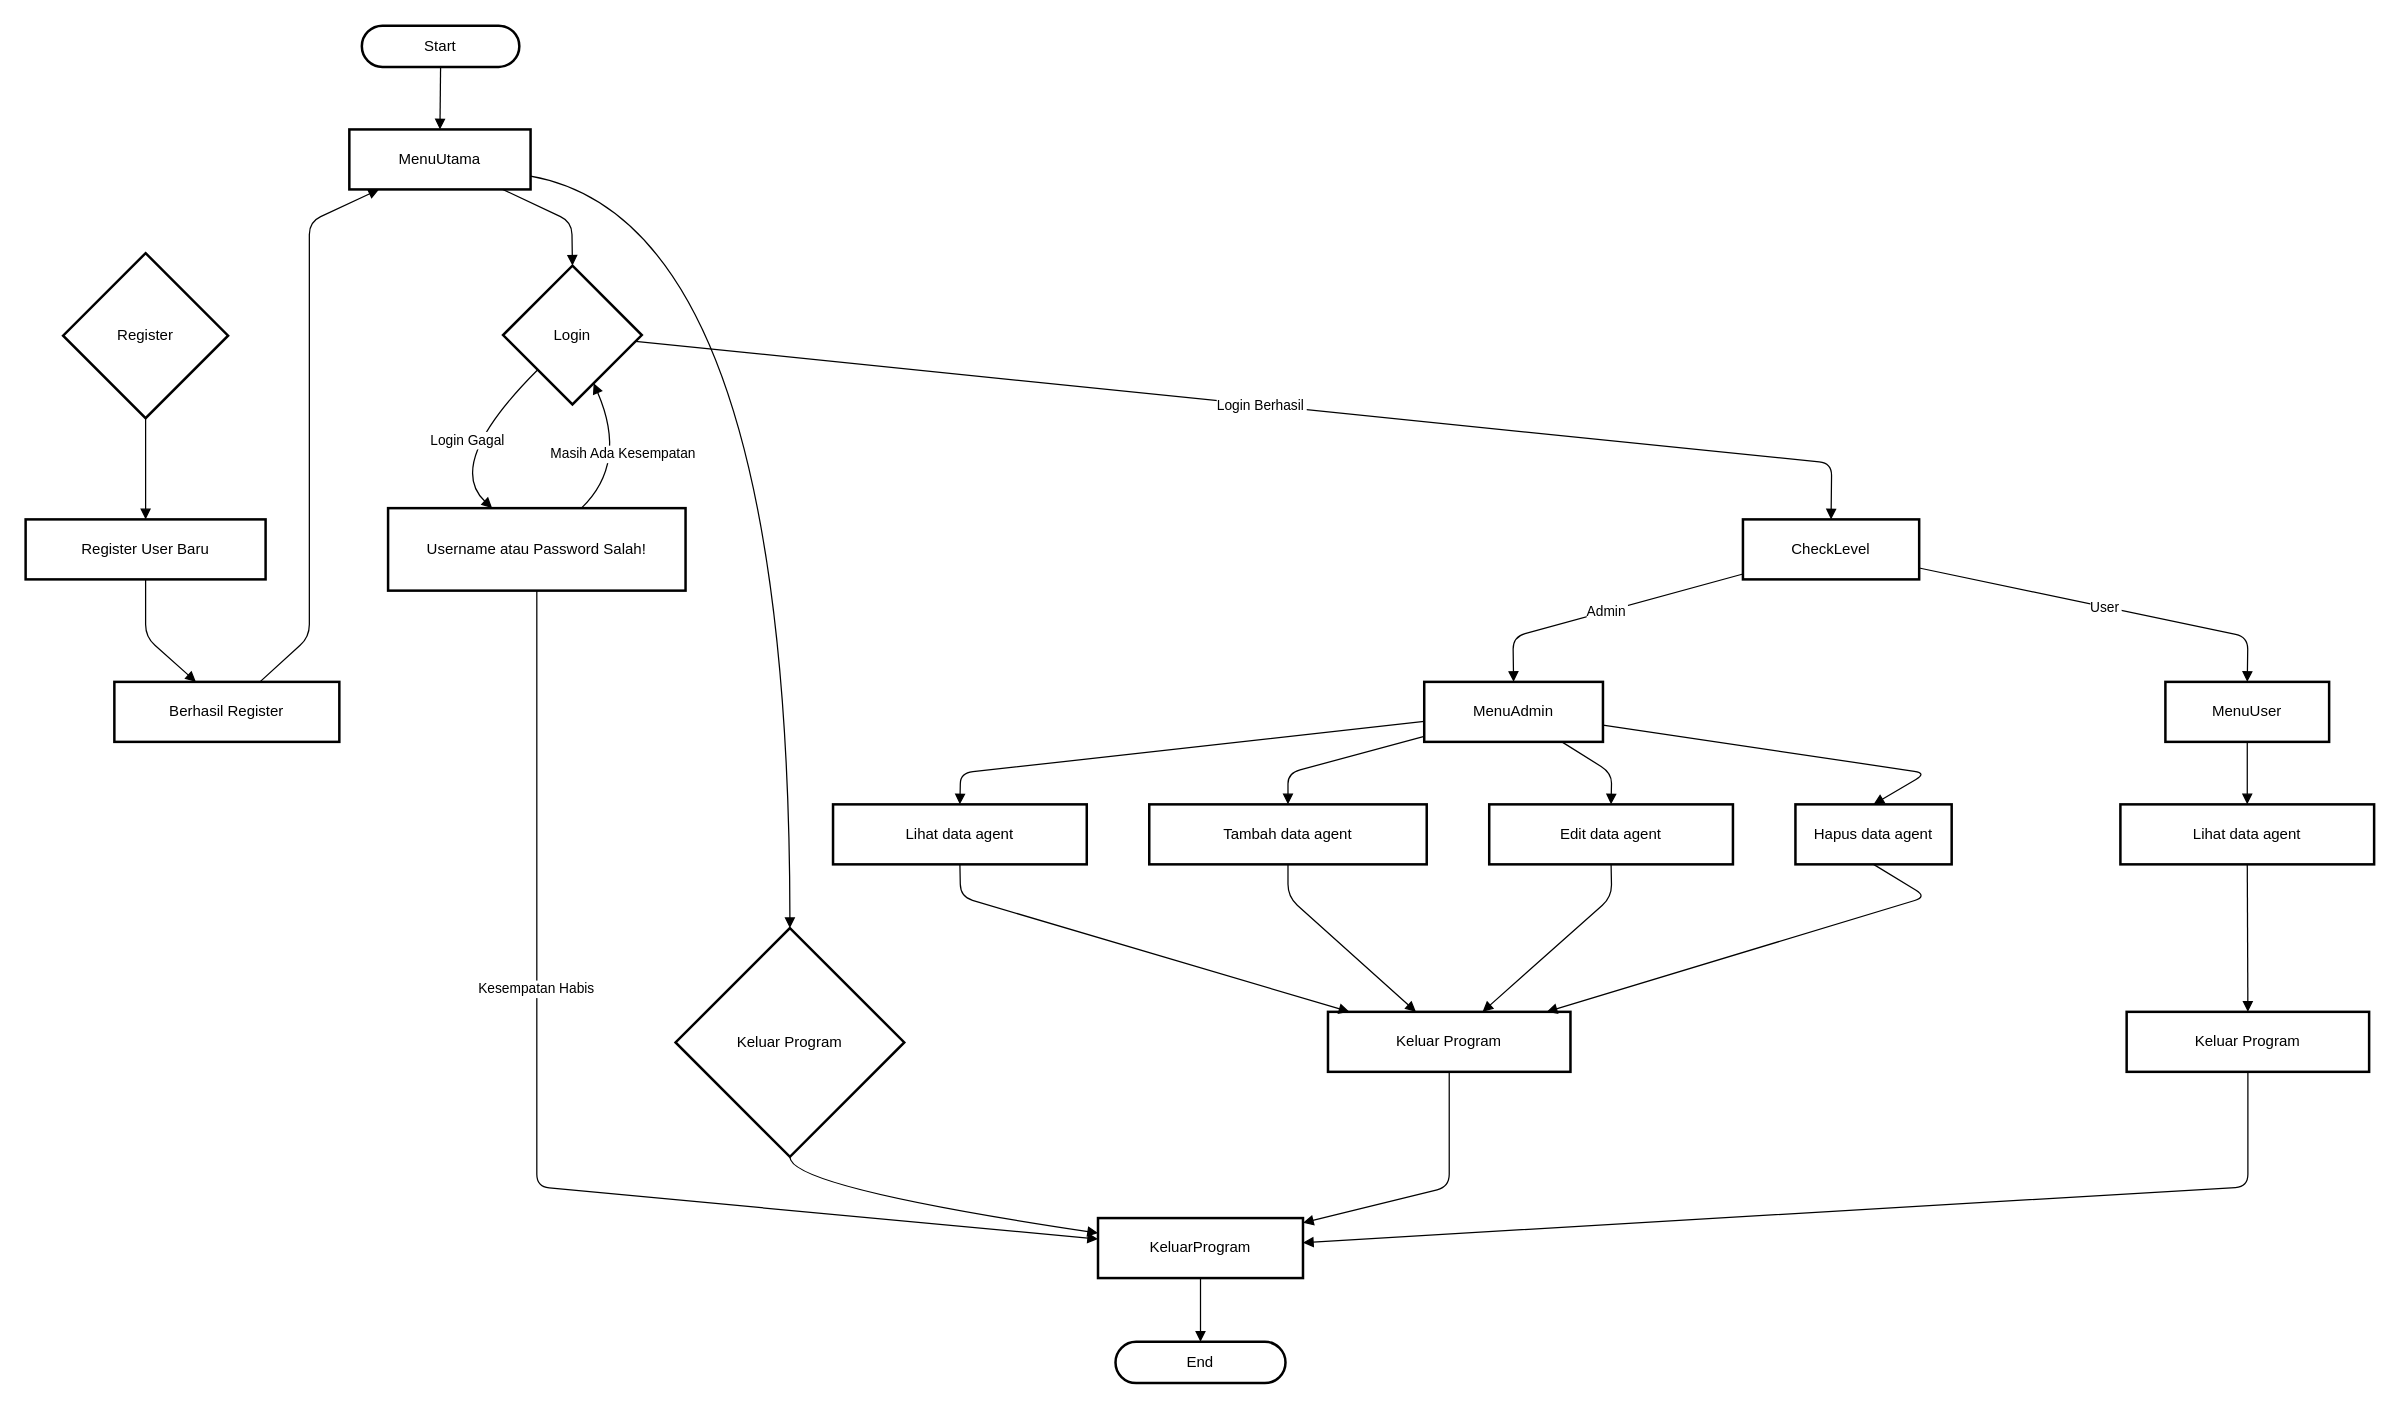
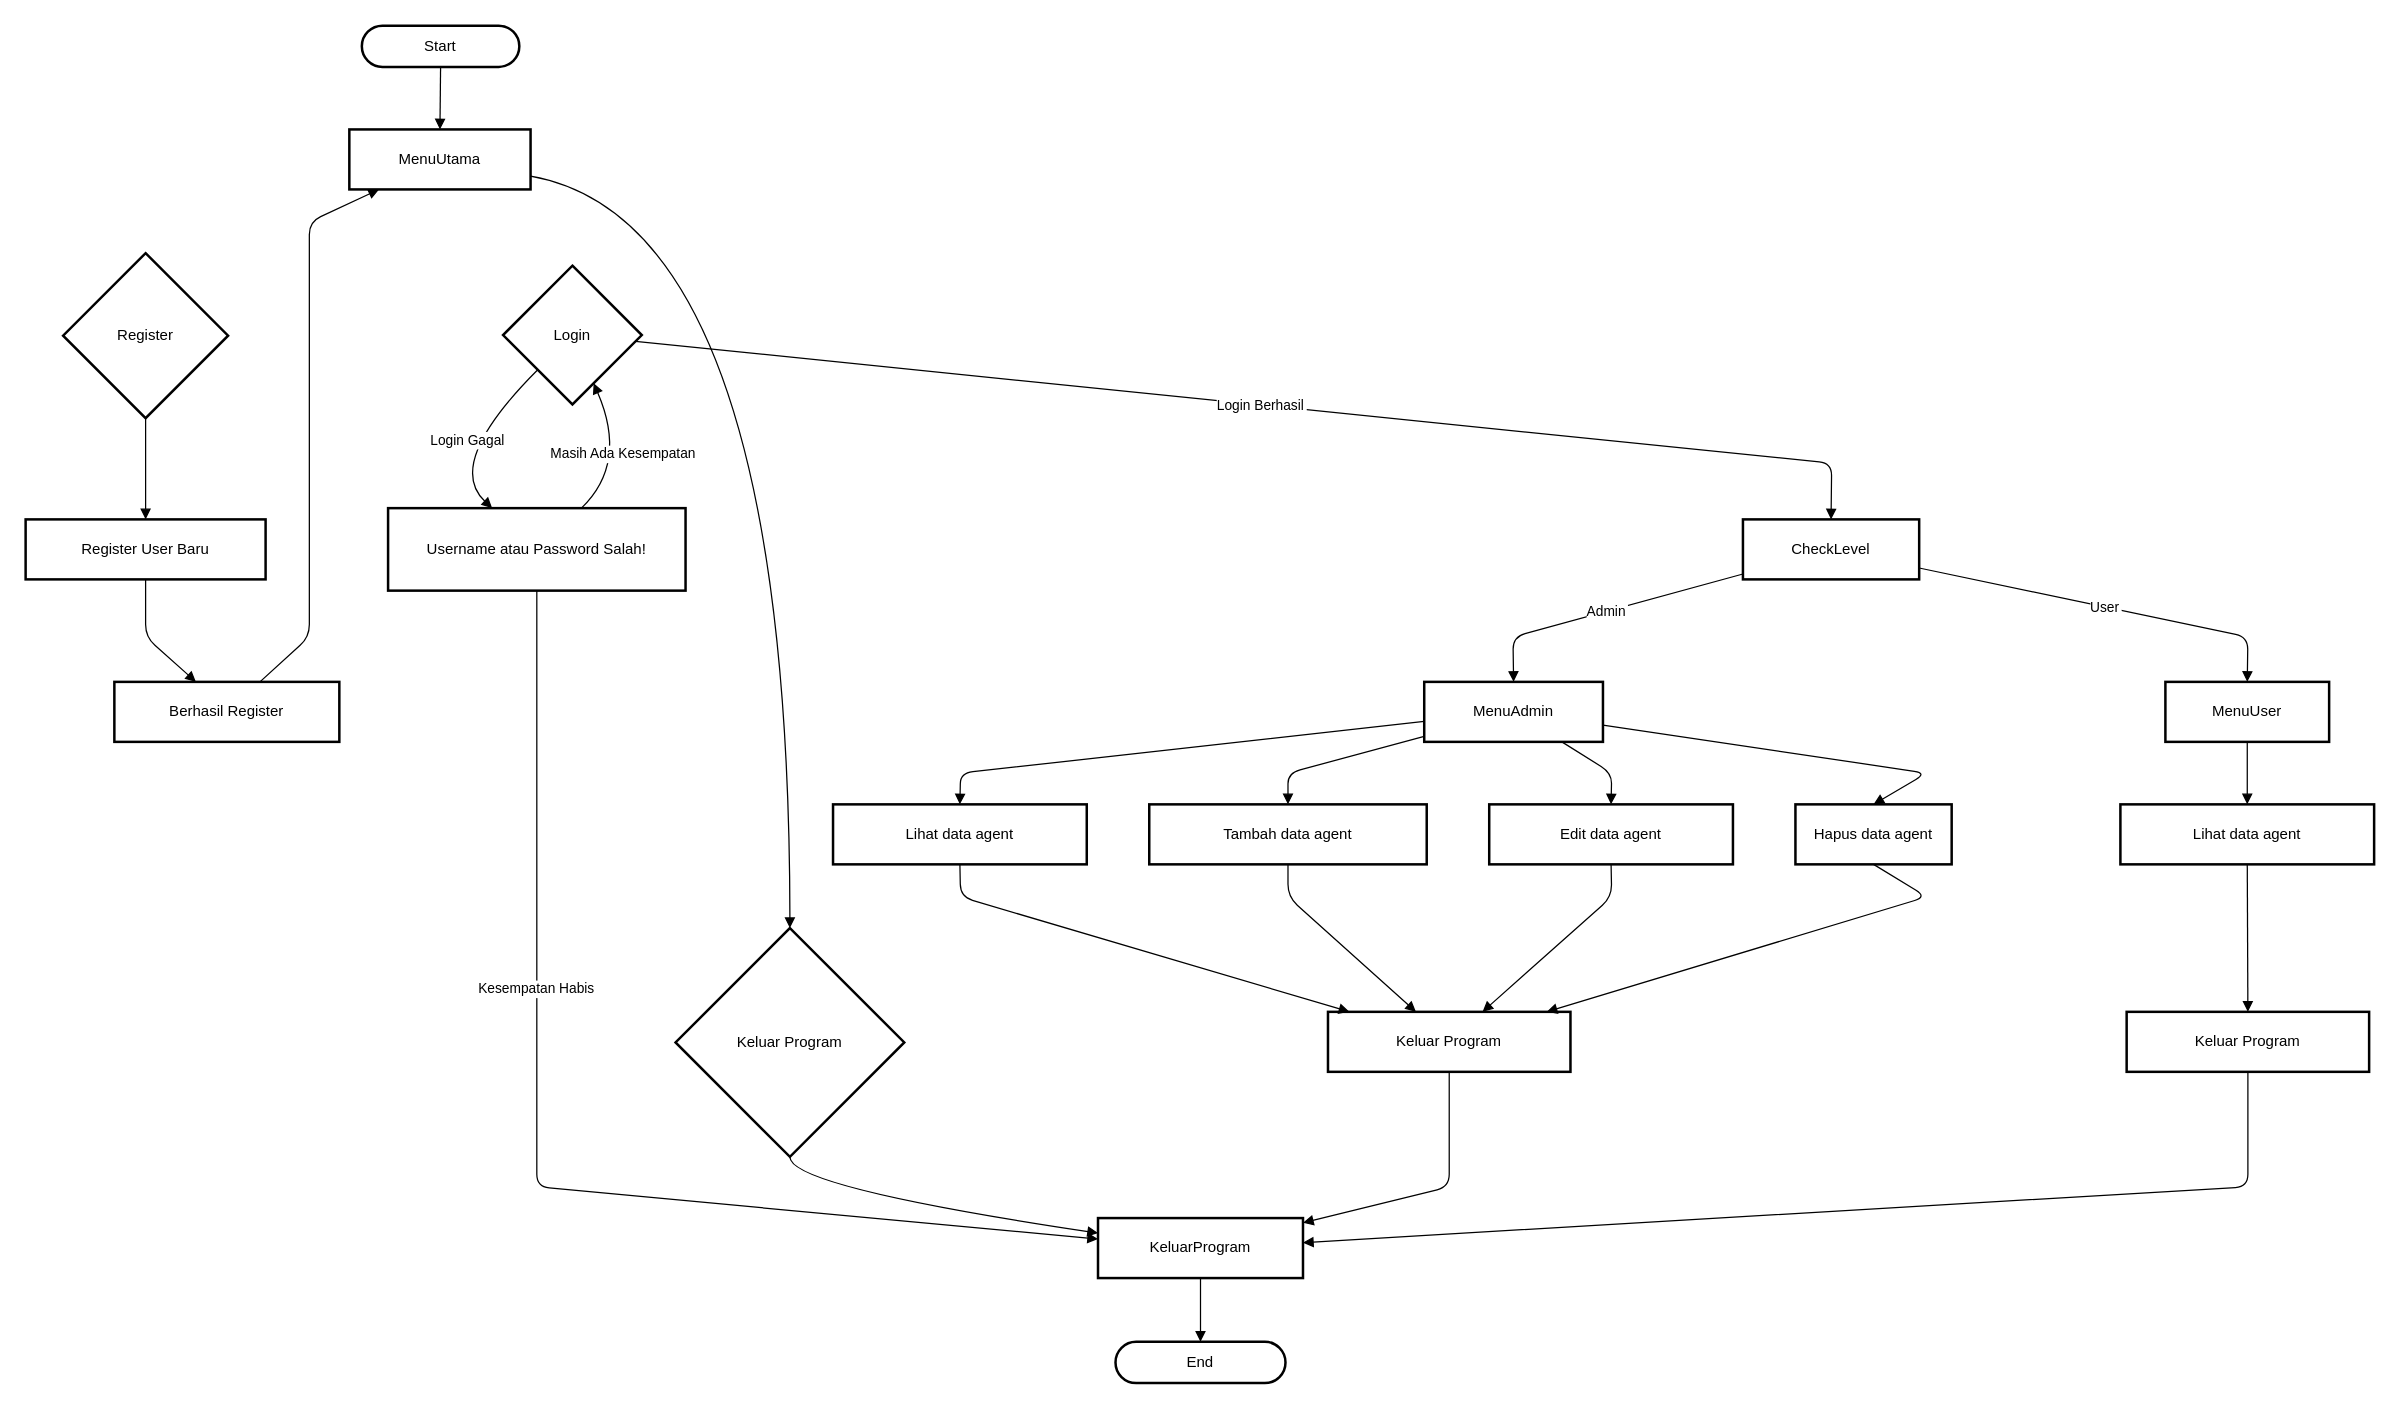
  <mxCell id="0" />
  <mxCell id="1" parent="0" />
  <mxCell id="2" value="Start" style="rounded=1;whiteSpace=wrap;arcSize=50;strokeWidth=2;" parent="1" vertex="1"><mxGeometry x="289" y="20" width="126" height="33" as="geometry" /></mxCell>
  <mxCell id="3" value="MenuUtama" style="whiteSpace=wrap;strokeWidth=2;" parent="1" vertex="1"><mxGeometry x="279" y="103" width="145" height="48" as="geometry" /></mxCell>
  <mxCell id="4" value="Login" style="rhombus;strokeWidth=2;whiteSpace=wrap;" parent="1" vertex="1"><mxGeometry x="402" y="212" width="111" height="111" as="geometry" /></mxCell>
  <mxCell id="5" value="Register" style="rhombus;strokeWidth=2;whiteSpace=wrap;" parent="1" vertex="1"><mxGeometry x="50" y="202" width="132" height="132" as="geometry" /></mxCell>
  <mxCell id="6" value="Keluar Program" style="rhombus;strokeWidth=2;whiteSpace=wrap;" parent="1" vertex="1"><mxGeometry x="540" y="742" width="183" height="183" as="geometry" /></mxCell>
  <mxCell id="7" value="CheckLevel" style="whiteSpace=wrap;strokeWidth=2;" parent="1" vertex="1"><mxGeometry x="1394" y="415" width="141" height="48" as="geometry" /></mxCell>
  <mxCell id="8" value="Username atau Password Salah!" style="whiteSpace=wrap;strokeWidth=2;" parent="1" vertex="1"><mxGeometry x="310" y="406" width="238" height="66" as="geometry" /></mxCell>
  <mxCell id="9" value="KeluarProgram" style="whiteSpace=wrap;strokeWidth=2;" parent="1" vertex="1"><mxGeometry x="878" y="974" width="164" height="48" as="geometry" /></mxCell>
  <mxCell id="10" value="Register User Baru" style="whiteSpace=wrap;strokeWidth=2;" parent="1" vertex="1"><mxGeometry x="20" y="415" width="192" height="48" as="geometry" /></mxCell>
  <mxCell id="11" value="Berhasil Register" style="whiteSpace=wrap;strokeWidth=2;" parent="1" vertex="1"><mxGeometry x="91" y="545" width="180" height="48" as="geometry" /></mxCell>
  <mxCell id="12" value="MenuAdmin" style="whiteSpace=wrap;strokeWidth=2;" parent="1" vertex="1"><mxGeometry x="1139" y="545" width="143" height="48" as="geometry" /></mxCell>
  <mxCell id="13" value="MenuUser" style="whiteSpace=wrap;strokeWidth=2;" parent="1" vertex="1"><mxGeometry x="1732" y="545" width="131" height="48" as="geometry" /></mxCell>
  <mxCell id="14" value="Lihat data agent" style="whiteSpace=wrap;strokeWidth=2;" parent="1" vertex="1"><mxGeometry x="666" y="643" width="203" height="48" as="geometry" /></mxCell>
  <mxCell id="15" value="Keluar Program" style="whiteSpace=wrap;strokeWidth=2;" parent="1" vertex="1"><mxGeometry x="1062" y="809" width="194" height="48" as="geometry" /></mxCell>
  <mxCell id="16" value="Tambah data agent" style="whiteSpace=wrap;strokeWidth=2;" parent="1" vertex="1"><mxGeometry x="919" y="643" width="222" height="48" as="geometry" /></mxCell>
  <mxCell id="17" value="Edit data agent" style="whiteSpace=wrap;strokeWidth=2;" parent="1" vertex="1"><mxGeometry x="1191" y="643" width="195" height="48" as="geometry" /></mxCell>
  <mxCell id="18" value="Hapus data agent" style="whiteSpace=wrap;strokeWidth=2;" parent="1" vertex="1"><mxGeometry x="1436" y="643" width="125" height="48" as="geometry" /></mxCell>
  <mxCell id="19" value="Lihat data agent" style="whiteSpace=wrap;strokeWidth=2;" parent="1" vertex="1"><mxGeometry x="1696" y="643" width="203" height="48" as="geometry" /></mxCell>
  <mxCell id="20" value="Keluar Program" style="whiteSpace=wrap;strokeWidth=2;" parent="1" vertex="1"><mxGeometry x="1701" y="809" width="194" height="48" as="geometry" /></mxCell>
  <mxCell id="21" value="End" style="rounded=1;whiteSpace=wrap;arcSize=50;strokeWidth=2;" parent="1" vertex="1"><mxGeometry x="892" y="1073" width="136" height="33" as="geometry" /></mxCell>
  <mxCell id="22" value="" style="curved=1;startArrow=none;endArrow=block;exitX=0.5;exitY=1.01;entryX=0.5;entryY=0.01;rounded=0;" parent="1" source="2" target="3" edge="1"><mxGeometry relative="1" as="geometry"><Array as="points" /></mxGeometry></mxCell>
- <mxCell id="23" value="" style="curved=0;startArrow=none;endArrow=block;exitX=0.86;exitY=1.02;entryX=0.5;entryY=0;rounded=1;" parent="1" source="3" target="4" edge="1"><mxGeometry relative="1" as="geometry"><Array as="points"><mxPoint x="457" y="177" /></Array></mxGeometry></mxCell>
  <mxCell id="24" value="" style="curved=1;startArrow=none;endArrow=block;exitX=1;exitY=0.78;entryX=0.5;entryY=0;rounded=0;" parent="1" source="3" target="6" edge="1"><mxGeometry relative="1" as="geometry"><Array as="points"><mxPoint x="631" y="177" /></Array></mxGeometry></mxCell>
  <mxCell id="25" value="Login Berhasil" style="curved=0;startArrow=none;endArrow=block;exitX=1;exitY=0.55;entryX=0.5;entryY=0;rounded=1;" parent="1" source="4" target="7" edge="1"><mxGeometry relative="1" as="geometry"><Array as="points"><mxPoint x="1465" y="370" /></Array></mxGeometry></mxCell>
  <mxCell id="26" value="Login Gagal" style="curved=1;startArrow=none;endArrow=block;exitX=0;exitY=1;entryX=0.35;entryY=0;rounded=0;" parent="1" source="4" target="8" edge="1"><mxGeometry relative="1" as="geometry"><Array as="points"><mxPoint x="355" y="370" /></Array></mxGeometry></mxCell>
  <mxCell id="27" value="Kesempatan Habis" style="curved=0;startArrow=none;endArrow=block;exitX=0.5;exitY=1;entryX=0;entryY=0.35;rounded=1;" parent="1" source="8" target="9" edge="1"><mxGeometry x="-0.315" relative="1" as="geometry"><Array as="points"><mxPoint x="429" y="949" /></Array><mxPoint as="offset" /></mxGeometry></mxCell>
  <mxCell id="28" value="Masih Ada Kesempatan" style="curved=1;startArrow=none;endArrow=block;exitX=0.65;exitY=0;entryX=0.72;entryY=1;rounded=0;" parent="1" source="8" target="4" edge="1"><mxGeometry relative="1" as="geometry"><Array as="points"><mxPoint x="502" y="370" /></Array></mxGeometry></mxCell>
  <mxCell id="29" value="" style="curved=1;startArrow=none;endArrow=block;exitX=0.5;exitY=1;entryX=0.5;entryY=0;rounded=0;" parent="1" source="5" target="10" edge="1"><mxGeometry relative="1" as="geometry"><Array as="points" /></mxGeometry></mxCell>
  <mxCell id="30" value="" style="curved=0;startArrow=none;endArrow=block;exitX=0.5;exitY=1.01;entryX=0.36;entryY=-0.01;rounded=1;" parent="1" source="10" target="11" edge="1"><mxGeometry relative="1" as="geometry"><Array as="points"><mxPoint x="116" y="509" /></Array></mxGeometry></mxCell>
  <mxCell id="31" value="" style="curved=0;startArrow=none;endArrow=block;exitX=0.65;exitY=-0.01;entryX=0.15;entryY=1.02;rounded=1;" parent="1" source="11" target="3" edge="1"><mxGeometry relative="1" as="geometry"><Array as="points"><mxPoint x="247" y="509" /><mxPoint x="247" y="177" /></Array></mxGeometry></mxCell>
  <mxCell id="32" value="" style="curved=1;startArrow=none;endArrow=block;exitX=0.5;exitY=1;entryX=0;entryY=0.25;rounded=0;" parent="1" source="6" target="9" edge="1"><mxGeometry relative="1" as="geometry"><Array as="points"><mxPoint x="631" y="949" /></Array></mxGeometry></mxCell>
  <mxCell id="33" value="Admin" style="curved=0;startArrow=none;endArrow=block;exitX=0;exitY=0.91;entryX=0.5;entryY=-0.01;rounded=1;" parent="1" source="7" target="12" edge="1"><mxGeometry relative="1" as="geometry"><Array as="points"><mxPoint x="1210" y="509" /></Array></mxGeometry></mxCell>
  <mxCell id="34" value="User" style="curved=0;startArrow=none;endArrow=block;exitX=1;exitY=0.81;entryX=0.5;entryY=-0.01;rounded=1;" parent="1" source="7" target="13" edge="1"><mxGeometry relative="1" as="geometry"><Array as="points"><mxPoint x="1798" y="509" /></Array></mxGeometry></mxCell>
  <mxCell id="35" value="" style="curved=0;startArrow=none;endArrow=block;exitX=0;exitY=0.66;entryX=0.5;entryY=0;rounded=1;" parent="1" source="12" target="14" edge="1"><mxGeometry relative="1" as="geometry"><Array as="points"><mxPoint x="768" y="618" /></Array></mxGeometry></mxCell>
  <mxCell id="36" value="" style="curved=0;startArrow=none;endArrow=block;exitX=0.5;exitY=1.01;entryX=0.08;entryY=-0.01;rounded=1;" parent="1" source="14" target="15" edge="1"><mxGeometry relative="1" as="geometry"><Array as="points"><mxPoint x="768" y="717" /></Array></mxGeometry></mxCell>
  <mxCell id="37" value="" style="curved=0;startArrow=none;endArrow=block;exitX=0;exitY=0.91;entryX=0.5;entryY=0;rounded=1;" parent="1" source="12" target="16" edge="1"><mxGeometry relative="1" as="geometry"><Array as="points"><mxPoint x="1030" y="618" /></Array></mxGeometry></mxCell>
  <mxCell id="38" value="" style="curved=0;startArrow=none;endArrow=block;exitX=0.5;exitY=1.01;entryX=0.36;entryY=-0.01;rounded=1;" parent="1" source="16" target="15" edge="1"><mxGeometry relative="1" as="geometry"><Array as="points"><mxPoint x="1030" y="717" /></Array></mxGeometry></mxCell>
  <mxCell id="39" value="" style="curved=0;startArrow=none;endArrow=block;exitX=0.77;exitY=1;entryX=0.5;entryY=0;rounded=1;" parent="1" source="12" target="17" edge="1"><mxGeometry relative="1" as="geometry"><Array as="points"><mxPoint x="1289" y="618" /></Array></mxGeometry></mxCell>
  <mxCell id="40" value="" style="curved=0;startArrow=none;endArrow=block;exitX=0.5;exitY=1.01;entryX=0.64;entryY=-0.01;rounded=1;" parent="1" source="17" target="15" edge="1"><mxGeometry relative="1" as="geometry"><Array as="points"><mxPoint x="1289" y="717" /></Array></mxGeometry></mxCell>
  <mxCell id="41" value="" style="curved=0;startArrow=none;endArrow=block;exitX=1;exitY=0.72;entryX=0.5;entryY=0;rounded=1;" parent="1" source="12" target="18" edge="1"><mxGeometry relative="1" as="geometry"><Array as="points"><mxPoint x="1541" y="618" /></Array></mxGeometry></mxCell>
  <mxCell id="42" value="" style="curved=0;startArrow=none;endArrow=block;exitX=0.5;exitY=1.01;entryX=0.91;entryY=-0.01;rounded=1;" parent="1" source="18" target="15" edge="1"><mxGeometry relative="1" as="geometry"><Array as="points"><mxPoint x="1541" y="717" /></Array></mxGeometry></mxCell>
  <mxCell id="43" value="" style="curved=1;startArrow=none;endArrow=block;exitX=0.5;exitY=1;entryX=0.5;entryY=0;rounded=0;" parent="1" source="13" target="19" edge="1"><mxGeometry relative="1" as="geometry"><Array as="points" /></mxGeometry></mxCell>
  <mxCell id="44" value="" style="curved=1;startArrow=none;endArrow=block;exitX=0.5;exitY=1.01;entryX=0.5;entryY=-0.01;rounded=0;" parent="1" source="19" target="20" edge="1"><mxGeometry relative="1" as="geometry"><Array as="points" /></mxGeometry></mxCell>
  <mxCell id="45" value="" style="curved=0;startArrow=none;endArrow=block;exitX=0.5;exitY=1;entryX=1;entryY=0.08;rounded=1;" parent="1" source="15" target="9" edge="1"><mxGeometry relative="1" as="geometry"><Array as="points"><mxPoint x="1159" y="949" /></Array></mxGeometry></mxCell>
  <mxCell id="46" value="" style="curved=0;startArrow=none;endArrow=block;exitX=0.5;exitY=1;entryX=1;entryY=0.41;rounded=1;" parent="1" source="20" target="9" edge="1"><mxGeometry relative="1" as="geometry"><Array as="points"><mxPoint x="1798" y="949" /></Array></mxGeometry></mxCell>
  <mxCell id="47" value="" style="curved=1;startArrow=none;endArrow=block;exitX=0.5;exitY=1.01;entryX=0.5;entryY=-0.01;rounded=0;" parent="1" source="9" target="21" edge="1"><mxGeometry relative="1" as="geometry"><Array as="points" /></mxGeometry></mxCell>
